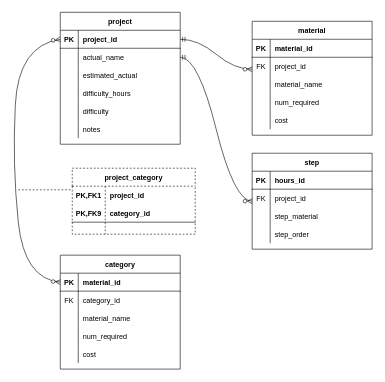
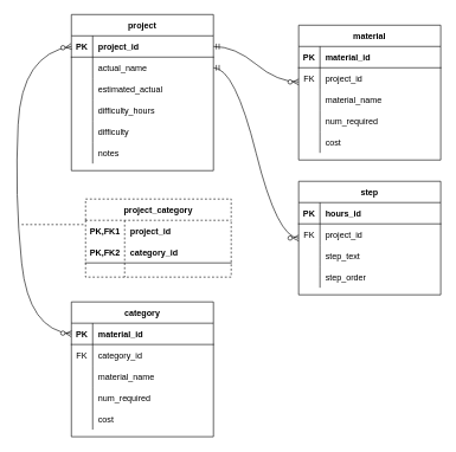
  <mxCell id="0" />
  <mxCell id="1" parent="0" />
  <mxCell id="2" value="project" style="shape=table;startSize=30;container=1;collapsible=1;childLayout=tableLayout;fixedRows=1;rowLines=0;fontStyle=1;align=center;resizeLast=1;" parent="1" vertex="1"><mxGeometry x="100" y="20" width="200" height="220" as="geometry" /></mxCell>
  <mxCell id="3" value="" style="shape=tableRow;horizontal=0;startSize=0;swimlaneHead=0;swimlaneBody=0;fillColor=none;collapsible=0;dropTarget=0;points=[[0,0.5],[1,0.5]];portConstraint=eastwest;top=0;left=0;right=0;bottom=1;" parent="2" vertex="1"><mxGeometry y="30" width="200" height="30" as="geometry" /></mxCell>
  <mxCell id="4" value="PK" style="shape=partialRectangle;connectable=0;fillColor=none;top=0;left=0;bottom=0;right=0;fontStyle=1;overflow=hidden;" parent="3" vertex="1"><mxGeometry width="30" height="30" as="geometry"><mxRectangle width="30" height="30" as="alternateBounds" /></mxGeometry></mxCell>
  <mxCell id="5" value="project_id" style="shape=partialRectangle;connectable=0;fillColor=none;top=0;left=0;bottom=0;right=0;align=left;spacingLeft=6;fontStyle=1;overflow=hidden;" parent="3" vertex="1"><mxGeometry x="30" width="170" height="30" as="geometry"><mxRectangle width="170" height="30" as="alternateBounds" /></mxGeometry></mxCell>
  <mxCell id="6" value="" style="shape=tableRow;horizontal=0;startSize=0;swimlaneHead=0;swimlaneBody=0;fillColor=none;collapsible=0;dropTarget=0;points=[[0,0.5],[1,0.5]];portConstraint=eastwest;top=0;left=0;right=0;bottom=0;" parent="2" vertex="1"><mxGeometry y="60" width="200" height="30" as="geometry" /></mxCell>
  <mxCell id="7" value="" style="shape=partialRectangle;connectable=0;fillColor=none;top=0;left=0;bottom=0;right=0;editable=1;overflow=hidden;" parent="6" vertex="1"><mxGeometry width="30" height="30" as="geometry"><mxRectangle width="30" height="30" as="alternateBounds" /></mxGeometry></mxCell>
  <mxCell id="8" value="actual_name" style="shape=partialRectangle;connectable=0;fillColor=none;top=0;left=0;bottom=0;right=0;align=left;spacingLeft=6;overflow=hidden;" parent="6" vertex="1"><mxGeometry x="30" width="170" height="30" as="geometry"><mxRectangle width="170" height="30" as="alternateBounds" /></mxGeometry></mxCell>
  <mxCell id="9" value="" style="shape=tableRow;horizontal=0;startSize=0;swimlaneHead=0;swimlaneBody=0;fillColor=none;collapsible=0;dropTarget=0;points=[[0,0.5],[1,0.5]];portConstraint=eastwest;top=0;left=0;right=0;bottom=0;" parent="2" vertex="1"><mxGeometry y="90" width="200" height="30" as="geometry" /></mxCell>
  <mxCell id="10" value="" style="shape=partialRectangle;connectable=0;fillColor=none;top=0;left=0;bottom=0;right=0;editable=1;overflow=hidden;" parent="9" vertex="1"><mxGeometry width="30" height="30" as="geometry"><mxRectangle width="30" height="30" as="alternateBounds" /></mxGeometry></mxCell>
  <mxCell id="11" value="estimated_actual" style="shape=partialRectangle;connectable=0;fillColor=none;top=0;left=0;bottom=0;right=0;align=left;spacingLeft=6;overflow=hidden;" parent="9" vertex="1"><mxGeometry x="30" width="170" height="30" as="geometry"><mxRectangle width="170" height="30" as="alternateBounds" /></mxGeometry></mxCell>
  <mxCell id="12" value="" style="shape=tableRow;horizontal=0;startSize=0;swimlaneHead=0;swimlaneBody=0;fillColor=none;collapsible=0;dropTarget=0;points=[[0,0.5],[1,0.5]];portConstraint=eastwest;top=0;left=0;right=0;bottom=0;" parent="2" vertex="1"><mxGeometry y="120" width="200" height="30" as="geometry" /></mxCell>
  <mxCell id="13" value="" style="shape=partialRectangle;connectable=0;fillColor=none;top=0;left=0;bottom=0;right=0;editable=1;overflow=hidden;" parent="12" vertex="1"><mxGeometry width="30" height="30" as="geometry"><mxRectangle width="30" height="30" as="alternateBounds" /></mxGeometry></mxCell>
  <mxCell id="14" value="difficulty_hours" style="shape=partialRectangle;connectable=0;fillColor=none;top=0;left=0;bottom=0;right=0;align=left;spacingLeft=6;overflow=hidden;" parent="12" vertex="1"><mxGeometry x="30" width="170" height="30" as="geometry"><mxRectangle width="170" height="30" as="alternateBounds" /></mxGeometry></mxCell>
  <mxCell id="15" style="shape=tableRow;horizontal=0;startSize=0;swimlaneHead=0;swimlaneBody=0;fillColor=none;collapsible=0;dropTarget=0;points=[[0,0.5],[1,0.5]];portConstraint=eastwest;top=0;left=0;right=0;bottom=0;" parent="2" vertex="1"><mxGeometry y="150" width="200" height="30" as="geometry" /></mxCell>
  <mxCell id="16" style="shape=partialRectangle;connectable=0;fillColor=none;top=0;left=0;bottom=0;right=0;editable=1;overflow=hidden;" parent="15" vertex="1"><mxGeometry width="30" height="30" as="geometry"><mxRectangle width="30" height="30" as="alternateBounds" /></mxGeometry></mxCell>
  <mxCell id="17" value="difficulty" style="shape=partialRectangle;connectable=0;fillColor=none;top=0;left=0;bottom=0;right=0;align=left;spacingLeft=6;overflow=hidden;" parent="15" vertex="1"><mxGeometry x="30" width="170" height="30" as="geometry"><mxRectangle width="170" height="30" as="alternateBounds" /></mxGeometry></mxCell>
  <mxCell id="18" style="shape=tableRow;horizontal=0;startSize=0;swimlaneHead=0;swimlaneBody=0;fillColor=none;collapsible=0;dropTarget=0;points=[[0,0.5],[1,0.5]];portConstraint=eastwest;top=0;left=0;right=0;bottom=0;" parent="2" vertex="1"><mxGeometry y="180" width="200" height="30" as="geometry" /></mxCell>
  <mxCell id="19" style="shape=partialRectangle;connectable=0;fillColor=none;top=0;left=0;bottom=0;right=0;editable=1;overflow=hidden;" parent="18" vertex="1"><mxGeometry width="30" height="30" as="geometry"><mxRectangle width="30" height="30" as="alternateBounds" /></mxGeometry></mxCell>
  <mxCell id="20" value="notes" style="shape=partialRectangle;connectable=0;fillColor=none;top=0;left=0;bottom=0;right=0;align=left;spacingLeft=6;overflow=hidden;" parent="18" vertex="1"><mxGeometry x="30" width="170" height="30" as="geometry"><mxRectangle width="170" height="30" as="alternateBounds" /></mxGeometry></mxCell>
  <mxCell id="21" value="material" style="shape=table;startSize=30;container=1;collapsible=1;childLayout=tableLayout;fixedRows=1;rowLines=0;fontStyle=1;align=center;resizeLast=1;" parent="1" vertex="1"><mxGeometry x="420" y="35" width="200" height="190" as="geometry" /></mxCell>
  <mxCell id="22" value="" style="shape=tableRow;horizontal=0;startSize=0;swimlaneHead=0;swimlaneBody=0;fillColor=none;collapsible=0;dropTarget=0;points=[[0,0.5],[1,0.5]];portConstraint=eastwest;top=0;left=0;right=0;bottom=1;" parent="21" vertex="1"><mxGeometry y="30" width="200" height="30" as="geometry" /></mxCell>
  <mxCell id="23" value="PK" style="shape=partialRectangle;connectable=0;fillColor=none;top=0;left=0;bottom=0;right=0;fontStyle=1;overflow=hidden;" parent="22" vertex="1"><mxGeometry width="30" height="30" as="geometry"><mxRectangle width="30" height="30" as="alternateBounds" /></mxGeometry></mxCell>
  <mxCell id="24" value="material_id" style="shape=partialRectangle;connectable=0;fillColor=none;top=0;left=0;bottom=0;right=0;align=left;spacingLeft=6;fontStyle=1;overflow=hidden;" parent="22" vertex="1"><mxGeometry x="30" width="170" height="30" as="geometry"><mxRectangle width="170" height="30" as="alternateBounds" /></mxGeometry></mxCell>
  <mxCell id="25" value="" style="shape=tableRow;horizontal=0;startSize=0;swimlaneHead=0;swimlaneBody=0;fillColor=none;collapsible=0;dropTarget=0;points=[[0,0.5],[1,0.5]];portConstraint=eastwest;top=0;left=0;right=0;bottom=0;" parent="21" vertex="1"><mxGeometry y="60" width="200" height="30" as="geometry" /></mxCell>
  <mxCell id="26" value="FK" style="shape=partialRectangle;connectable=0;fillColor=none;top=0;left=0;bottom=0;right=0;editable=1;overflow=hidden;" parent="25" vertex="1"><mxGeometry width="30" height="30" as="geometry"><mxRectangle width="30" height="30" as="alternateBounds" /></mxGeometry></mxCell>
  <mxCell id="27" value="project_id" style="shape=partialRectangle;connectable=0;fillColor=none;top=0;left=0;bottom=0;right=0;align=left;spacingLeft=6;overflow=hidden;" parent="25" vertex="1"><mxGeometry x="30" width="170" height="30" as="geometry"><mxRectangle width="170" height="30" as="alternateBounds" /></mxGeometry></mxCell>
  <mxCell id="28" value="" style="shape=tableRow;horizontal=0;startSize=0;swimlaneHead=0;swimlaneBody=0;fillColor=none;collapsible=0;dropTarget=0;points=[[0,0.5],[1,0.5]];portConstraint=eastwest;top=0;left=0;right=0;bottom=0;" parent="21" vertex="1"><mxGeometry y="90" width="200" height="30" as="geometry" /></mxCell>
  <mxCell id="29" value="" style="shape=partialRectangle;connectable=0;fillColor=none;top=0;left=0;bottom=0;right=0;editable=1;overflow=hidden;" parent="28" vertex="1"><mxGeometry width="30" height="30" as="geometry"><mxRectangle width="30" height="30" as="alternateBounds" /></mxGeometry></mxCell>
  <mxCell id="30" value="material_name" style="shape=partialRectangle;connectable=0;fillColor=none;top=0;left=0;bottom=0;right=0;align=left;spacingLeft=6;overflow=hidden;" parent="28" vertex="1"><mxGeometry x="30" width="170" height="30" as="geometry"><mxRectangle width="170" height="30" as="alternateBounds" /></mxGeometry></mxCell>
  <mxCell id="31" value="" style="shape=tableRow;horizontal=0;startSize=0;swimlaneHead=0;swimlaneBody=0;fillColor=none;collapsible=0;dropTarget=0;points=[[0,0.5],[1,0.5]];portConstraint=eastwest;top=0;left=0;right=0;bottom=0;" parent="21" vertex="1"><mxGeometry y="120" width="200" height="30" as="geometry" /></mxCell>
  <mxCell id="32" value="" style="shape=partialRectangle;connectable=0;fillColor=none;top=0;left=0;bottom=0;right=0;editable=1;overflow=hidden;" parent="31" vertex="1"><mxGeometry width="30" height="30" as="geometry"><mxRectangle width="30" height="30" as="alternateBounds" /></mxGeometry></mxCell>
  <mxCell id="33" value="num_required" style="shape=partialRectangle;connectable=0;fillColor=none;top=0;left=0;bottom=0;right=0;align=left;spacingLeft=6;overflow=hidden;" parent="31" vertex="1"><mxGeometry x="30" width="170" height="30" as="geometry"><mxRectangle width="170" height="30" as="alternateBounds" /></mxGeometry></mxCell>
  <mxCell id="34" style="shape=tableRow;horizontal=0;startSize=0;swimlaneHead=0;swimlaneBody=0;fillColor=none;collapsible=0;dropTarget=0;points=[[0,0.5],[1,0.5]];portConstraint=eastwest;top=0;left=0;right=0;bottom=0;" parent="21" vertex="1"><mxGeometry y="150" width="200" height="30" as="geometry" /></mxCell>
  <mxCell id="35" style="shape=partialRectangle;connectable=0;fillColor=none;top=0;left=0;bottom=0;right=0;editable=1;overflow=hidden;" parent="34" vertex="1"><mxGeometry width="30" height="30" as="geometry"><mxRectangle width="30" height="30" as="alternateBounds" /></mxGeometry></mxCell>
  <mxCell id="36" value="cost" style="shape=partialRectangle;connectable=0;fillColor=none;top=0;left=0;bottom=0;right=0;align=left;spacingLeft=6;overflow=hidden;" parent="34" vertex="1"><mxGeometry x="30" width="170" height="30" as="geometry"><mxRectangle width="170" height="30" as="alternateBounds" /></mxGeometry></mxCell>
  <mxCell id="37" value="step" style="shape=table;startSize=30;container=1;collapsible=1;childLayout=tableLayout;fixedRows=1;rowLines=0;fontStyle=1;align=center;resizeLast=1;" parent="1" vertex="1"><mxGeometry x="420" y="255" width="200" height="160" as="geometry" /></mxCell>
  <mxCell id="38" value="" style="shape=tableRow;horizontal=0;startSize=0;swimlaneHead=0;swimlaneBody=0;fillColor=none;collapsible=0;dropTarget=0;points=[[0,0.5],[1,0.5]];portConstraint=eastwest;top=0;left=0;right=0;bottom=1;" parent="37" vertex="1"><mxGeometry y="30" width="200" height="30" as="geometry" /></mxCell>
  <mxCell id="39" value="PK" style="shape=partialRectangle;connectable=0;fillColor=none;top=0;left=0;bottom=0;right=0;fontStyle=1;overflow=hidden;" parent="38" vertex="1"><mxGeometry width="30" height="30" as="geometry"><mxRectangle width="30" height="30" as="alternateBounds" /></mxGeometry></mxCell>
  <mxCell id="40" value="hours_id" style="shape=partialRectangle;connectable=0;fillColor=none;top=0;left=0;bottom=0;right=0;align=left;spacingLeft=6;fontStyle=1;overflow=hidden;" parent="38" vertex="1"><mxGeometry x="30" width="170" height="30" as="geometry"><mxRectangle width="170" height="30" as="alternateBounds" /></mxGeometry></mxCell>
  <mxCell id="41" value="" style="shape=tableRow;horizontal=0;startSize=0;swimlaneHead=0;swimlaneBody=0;fillColor=none;collapsible=0;dropTarget=0;points=[[0,0.5],[1,0.5]];portConstraint=eastwest;top=0;left=0;right=0;bottom=0;" parent="37" vertex="1"><mxGeometry y="60" width="200" height="30" as="geometry" /></mxCell>
  <mxCell id="42" value="FK" style="shape=partialRectangle;connectable=0;fillColor=none;top=0;left=0;bottom=0;right=0;editable=1;overflow=hidden;" parent="41" vertex="1"><mxGeometry width="30" height="30" as="geometry"><mxRectangle width="30" height="30" as="alternateBounds" /></mxGeometry></mxCell>
  <mxCell id="43" value="project_id" style="shape=partialRectangle;connectable=0;fillColor=none;top=0;left=0;bottom=0;right=0;align=left;spacingLeft=6;overflow=hidden;" parent="41" vertex="1"><mxGeometry x="30" width="170" height="30" as="geometry"><mxRectangle width="170" height="30" as="alternateBounds" /></mxGeometry></mxCell>
  <mxCell id="44" value="" style="shape=tableRow;horizontal=0;startSize=0;swimlaneHead=0;swimlaneBody=0;fillColor=none;collapsible=0;dropTarget=0;points=[[0,0.5],[1,0.5]];portConstraint=eastwest;top=0;left=0;right=0;bottom=0;" parent="37" vertex="1"><mxGeometry y="90" width="200" height="30" as="geometry" /></mxCell>
  <mxCell id="45" value="" style="shape=partialRectangle;connectable=0;fillColor=none;top=0;left=0;bottom=0;right=0;editable=1;overflow=hidden;" parent="44" vertex="1"><mxGeometry width="30" height="30" as="geometry"><mxRectangle width="30" height="30" as="alternateBounds" /></mxGeometry></mxCell>
- <mxCell id="46" value="step_material" style="shape=partialRectangle;connectable=0;fillColor=none;top=0;left=0;bottom=0;right=0;align=left;spacingLeft=6;overflow=hidden;" parent="44" vertex="1"><mxGeometry x="30" width="170" height="30" as="geometry"><mxRectangle width="170" height="30" as="alternateBounds" /></mxGeometry></mxCell>
+ <mxCell id="46" value="step_text" style="shape=partialRectangle;connectable=0;fillColor=none;top=0;left=0;bottom=0;right=0;align=left;spacingLeft=6;overflow=hidden;" parent="44" vertex="1"><mxGeometry x="30" width="170" height="30" as="geometry"><mxRectangle width="170" height="30" as="alternateBounds" /></mxGeometry></mxCell>
  <mxCell id="47" value="" style="shape=tableRow;horizontal=0;startSize=0;swimlaneHead=0;swimlaneBody=0;fillColor=none;collapsible=0;dropTarget=0;points=[[0,0.5],[1,0.5]];portConstraint=eastwest;top=0;left=0;right=0;bottom=0;" parent="37" vertex="1"><mxGeometry y="120" width="200" height="30" as="geometry" /></mxCell>
  <mxCell id="48" value="" style="shape=partialRectangle;connectable=0;fillColor=none;top=0;left=0;bottom=0;right=0;editable=1;overflow=hidden;" parent="47" vertex="1"><mxGeometry width="30" height="30" as="geometry"><mxRectangle width="30" height="30" as="alternateBounds" /></mxGeometry></mxCell>
  <mxCell id="49" value="step_order" style="shape=partialRectangle;connectable=0;fillColor=none;top=0;left=0;bottom=0;right=0;align=left;spacingLeft=6;overflow=hidden;" parent="47" vertex="1"><mxGeometry x="30" width="170" height="30" as="geometry"><mxRectangle width="170" height="30" as="alternateBounds" /></mxGeometry></mxCell>
  <mxCell id="50" value="category" style="shape=table;startSize=30;container=1;collapsible=1;childLayout=tableLayout;fixedRows=1;rowLines=0;fontStyle=1;align=center;resizeLast=1;" parent="1" vertex="1"><mxGeometry x="100" y="425" width="200" height="190" as="geometry" /></mxCell>
  <mxCell id="51" value="" style="shape=tableRow;horizontal=0;startSize=0;swimlaneHead=0;swimlaneBody=0;fillColor=none;collapsible=0;dropTarget=0;points=[[0,0.5],[1,0.5]];portConstraint=eastwest;top=0;left=0;right=0;bottom=1;" parent="50" vertex="1"><mxGeometry y="30" width="200" height="30" as="geometry" /></mxCell>
  <mxCell id="52" value="PK" style="shape=partialRectangle;connectable=0;fillColor=none;top=0;left=0;bottom=0;right=0;fontStyle=1;overflow=hidden;" parent="51" vertex="1"><mxGeometry width="30" height="30" as="geometry"><mxRectangle width="30" height="30" as="alternateBounds" /></mxGeometry></mxCell>
  <mxCell id="53" value="material_id" style="shape=partialRectangle;connectable=0;fillColor=none;top=0;left=0;bottom=0;right=0;align=left;spacingLeft=6;fontStyle=1;overflow=hidden;" parent="51" vertex="1"><mxGeometry x="30" width="170" height="30" as="geometry"><mxRectangle width="170" height="30" as="alternateBounds" /></mxGeometry></mxCell>
  <mxCell id="54" value="" style="shape=tableRow;horizontal=0;startSize=0;swimlaneHead=0;swimlaneBody=0;fillColor=none;collapsible=0;dropTarget=0;points=[[0,0.5],[1,0.5]];portConstraint=eastwest;top=0;left=0;right=0;bottom=0;" parent="50" vertex="1"><mxGeometry y="60" width="200" height="30" as="geometry" /></mxCell>
  <mxCell id="55" value="FK" style="shape=partialRectangle;connectable=0;fillColor=none;top=0;left=0;bottom=0;right=0;editable=1;overflow=hidden;" parent="54" vertex="1"><mxGeometry width="30" height="30" as="geometry"><mxRectangle width="30" height="30" as="alternateBounds" /></mxGeometry></mxCell>
  <mxCell id="56" value="category_id" style="shape=partialRectangle;connectable=0;fillColor=none;top=0;left=0;bottom=0;right=0;align=left;spacingLeft=6;overflow=hidden;" parent="54" vertex="1"><mxGeometry x="30" width="170" height="30" as="geometry"><mxRectangle width="170" height="30" as="alternateBounds" /></mxGeometry></mxCell>
  <mxCell id="57" value="" style="shape=tableRow;horizontal=0;startSize=0;swimlaneHead=0;swimlaneBody=0;fillColor=none;collapsible=0;dropTarget=0;points=[[0,0.5],[1,0.5]];portConstraint=eastwest;top=0;left=0;right=0;bottom=0;" parent="50" vertex="1"><mxGeometry y="90" width="200" height="30" as="geometry" /></mxCell>
  <mxCell id="58" value="" style="shape=partialRectangle;connectable=0;fillColor=none;top=0;left=0;bottom=0;right=0;editable=1;overflow=hidden;" parent="57" vertex="1"><mxGeometry width="30" height="30" as="geometry"><mxRectangle width="30" height="30" as="alternateBounds" /></mxGeometry></mxCell>
  <mxCell id="59" value="material_name" style="shape=partialRectangle;connectable=0;fillColor=none;top=0;left=0;bottom=0;right=0;align=left;spacingLeft=6;overflow=hidden;" parent="57" vertex="1"><mxGeometry x="30" width="170" height="30" as="geometry"><mxRectangle width="170" height="30" as="alternateBounds" /></mxGeometry></mxCell>
  <mxCell id="60" value="" style="shape=tableRow;horizontal=0;startSize=0;swimlaneHead=0;swimlaneBody=0;fillColor=none;collapsible=0;dropTarget=0;points=[[0,0.5],[1,0.5]];portConstraint=eastwest;top=0;left=0;right=0;bottom=0;" parent="50" vertex="1"><mxGeometry y="120" width="200" height="30" as="geometry" /></mxCell>
  <mxCell id="61" value="" style="shape=partialRectangle;connectable=0;fillColor=none;top=0;left=0;bottom=0;right=0;editable=1;overflow=hidden;" parent="60" vertex="1"><mxGeometry width="30" height="30" as="geometry"><mxRectangle width="30" height="30" as="alternateBounds" /></mxGeometry></mxCell>
  <mxCell id="62" value="num_required" style="shape=partialRectangle;connectable=0;fillColor=none;top=0;left=0;bottom=0;right=0;align=left;spacingLeft=6;overflow=hidden;" parent="60" vertex="1"><mxGeometry x="30" width="170" height="30" as="geometry"><mxRectangle width="170" height="30" as="alternateBounds" /></mxGeometry></mxCell>
  <mxCell id="63" style="shape=tableRow;horizontal=0;startSize=0;swimlaneHead=0;swimlaneBody=0;fillColor=none;collapsible=0;dropTarget=0;points=[[0,0.5],[1,0.5]];portConstraint=eastwest;top=0;left=0;right=0;bottom=0;" parent="50" vertex="1"><mxGeometry y="150" width="200" height="30" as="geometry" /></mxCell>
  <mxCell id="64" style="shape=partialRectangle;connectable=0;fillColor=none;top=0;left=0;bottom=0;right=0;editable=1;overflow=hidden;" parent="63" vertex="1"><mxGeometry width="30" height="30" as="geometry"><mxRectangle width="30" height="30" as="alternateBounds" /></mxGeometry></mxCell>
  <mxCell id="65" value="cost" style="shape=partialRectangle;connectable=0;fillColor=none;top=0;left=0;bottom=0;right=0;align=left;spacingLeft=6;overflow=hidden;" parent="63" vertex="1"><mxGeometry x="30" width="170" height="30" as="geometry"><mxRectangle width="170" height="30" as="alternateBounds" /></mxGeometry></mxCell>
  <mxCell id="66" value="project_category" style="shape=table;startSize=30;container=1;collapsible=1;childLayout=tableLayout;fixedRows=1;rowLines=0;fontStyle=1;align=center;resizeLast=1;dashed=1;" parent="1" vertex="1"><mxGeometry x="120" y="280" width="205" height="110" as="geometry" /></mxCell>
  <mxCell id="67" value="" style="shape=tableRow;horizontal=0;startSize=0;swimlaneHead=0;swimlaneBody=0;fillColor=none;collapsible=0;dropTarget=0;points=[[0,0.5],[1,0.5]];portConstraint=eastwest;top=0;left=0;right=0;bottom=0;" parent="66" vertex="1"><mxGeometry y="30" width="205" height="30" as="geometry" /></mxCell>
  <mxCell id="68" value="PK,FK1" style="shape=partialRectangle;connectable=0;fillColor=none;top=0;left=0;bottom=0;right=0;fontStyle=1;overflow=hidden;" parent="67" vertex="1"><mxGeometry width="55" height="30" as="geometry"><mxRectangle width="55" height="30" as="alternateBounds" /></mxGeometry></mxCell>
  <mxCell id="69" value="project_id" style="shape=partialRectangle;connectable=0;fillColor=none;top=0;left=0;bottom=0;right=0;align=left;spacingLeft=6;fontStyle=1;overflow=hidden;" parent="67" vertex="1"><mxGeometry x="55" width="150" height="30" as="geometry"><mxRectangle width="150" height="30" as="alternateBounds" /></mxGeometry></mxCell>
  <mxCell id="70" value="" style="shape=tableRow;horizontal=0;startSize=0;swimlaneHead=0;swimlaneBody=0;fillColor=none;collapsible=0;dropTarget=0;points=[[0,0.5],[1,0.5]];portConstraint=eastwest;top=0;left=0;right=0;bottom=1;" parent="66" vertex="1"><mxGeometry y="60" width="205" height="30" as="geometry" /></mxCell>
- <mxCell id="71" value="PK,FK9" style="shape=partialRectangle;connectable=0;fillColor=none;top=0;left=0;bottom=0;right=0;fontStyle=1;overflow=hidden;" parent="70" vertex="1"><mxGeometry width="55" height="30" as="geometry"><mxRectangle width="55" height="30" as="alternateBounds" /></mxGeometry></mxCell>
+ <mxCell id="71" value="PK,FK2" style="shape=partialRectangle;connectable=0;fillColor=none;top=0;left=0;bottom=0;right=0;fontStyle=1;overflow=hidden;" parent="70" vertex="1"><mxGeometry width="55" height="30" as="geometry"><mxRectangle width="55" height="30" as="alternateBounds" /></mxGeometry></mxCell>
  <mxCell id="72" value="category_id" style="shape=partialRectangle;connectable=0;fillColor=none;top=0;left=0;bottom=0;right=0;align=left;spacingLeft=6;fontStyle=1;overflow=hidden;" parent="70" vertex="1"><mxGeometry x="55" width="150" height="30" as="geometry"><mxRectangle width="150" height="30" as="alternateBounds" /></mxGeometry></mxCell>
  <mxCell id="73" value="" style="shape=tableRow;horizontal=0;startSize=0;swimlaneHead=0;swimlaneBody=0;fillColor=none;collapsible=0;dropTarget=0;points=[[0,0.5],[1,0.5]];portConstraint=eastwest;top=0;left=0;right=0;bottom=0;" parent="66" vertex="1"><mxGeometry y="90" width="205" height="20" as="geometry" /></mxCell>
  <mxCell id="74" value="" style="shape=partialRectangle;connectable=0;fillColor=none;top=0;left=0;bottom=0;right=0;editable=1;overflow=hidden;" parent="73" vertex="1"><mxGeometry width="55" height="20" as="geometry"><mxRectangle width="55" height="20" as="alternateBounds" /></mxGeometry></mxCell>
  <mxCell id="75" value="" style="shape=partialRectangle;connectable=0;fillColor=none;top=0;left=0;bottom=0;right=0;align=left;spacingLeft=6;overflow=hidden;" parent="73" vertex="1"><mxGeometry x="55" width="150" height="20" as="geometry"><mxRectangle width="150" height="20" as="alternateBounds" /></mxGeometry></mxCell>
  <mxCell id="76" value="" style="fontSize=12;html=1;endArrow=ERzeroToMany;endFill=1;startArrow=ERzeroToMany;curved=1;exitX=0;exitY=0.5;exitDx=0;exitDy=0;" parent="1" edge="1" source="51"><mxGeometry width="100" height="100" relative="1" as="geometry"><mxPoint x="90" y="545" as="sourcePoint" /><mxPoint x="100" y="65" as="targetPoint" /><Array as="points"><mxPoint x="40" y="465" /><mxPoint x="20" y="275" /><mxPoint x="30" y="75" /></Array></mxGeometry></mxCell>
  <mxCell id="77" value="" style="endArrow=none;dashed=1;html=1;rounded=0;entryX=-0.01;entryY=0.2;entryDx=0;entryDy=0;entryPerimeter=0;" edge="1" parent="1" target="67"><mxGeometry width="50" height="50" relative="1" as="geometry"><mxPoint x="30" y="316" as="sourcePoint" /><mxPoint x="430" y="275" as="targetPoint" /></mxGeometry></mxCell>
  <mxCell id="78" value="" style="edgeStyle=entityRelationEdgeStyle;fontSize=12;html=1;endArrow=ERzeroToMany;startArrow=ERmandOne;exitX=1;exitY=0.5;exitDx=0;exitDy=0;curved=1;" edge="1" parent="1" source="3"><mxGeometry width="100" height="100" relative="1" as="geometry"><mxPoint x="310" y="65" as="sourcePoint" /><mxPoint x="420" y="115" as="targetPoint" /></mxGeometry></mxCell>
  <mxCell id="79" value="" style="edgeStyle=entityRelationEdgeStyle;fontSize=12;html=1;endArrow=ERzeroToMany;startArrow=ERmandOne;exitX=1;exitY=0.5;exitDx=0;exitDy=0;curved=1;" edge="1" parent="1" source="6"><mxGeometry width="100" height="100" relative="1" as="geometry"><mxPoint x="310" y="95" as="sourcePoint" /><mxPoint x="420" y="335" as="targetPoint" /></mxGeometry></mxCell>
